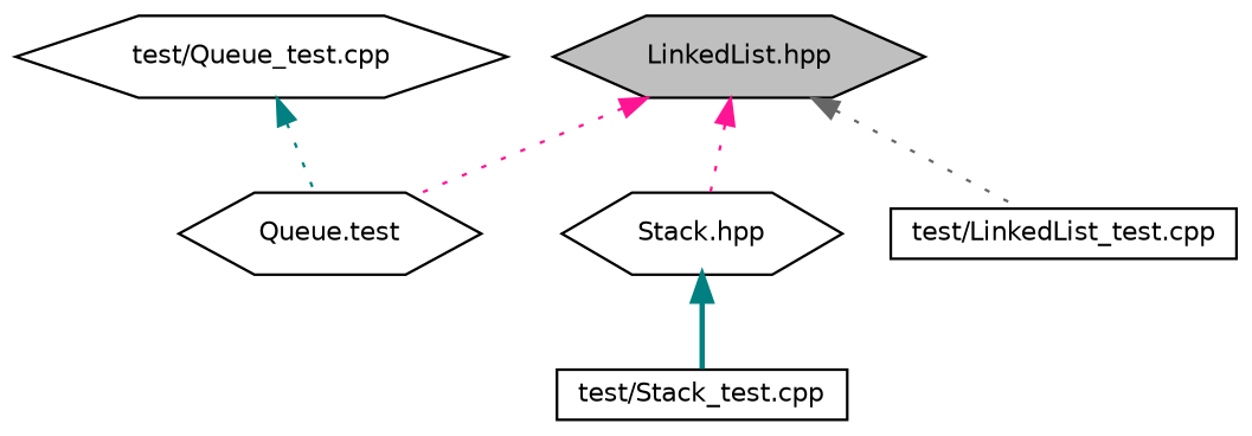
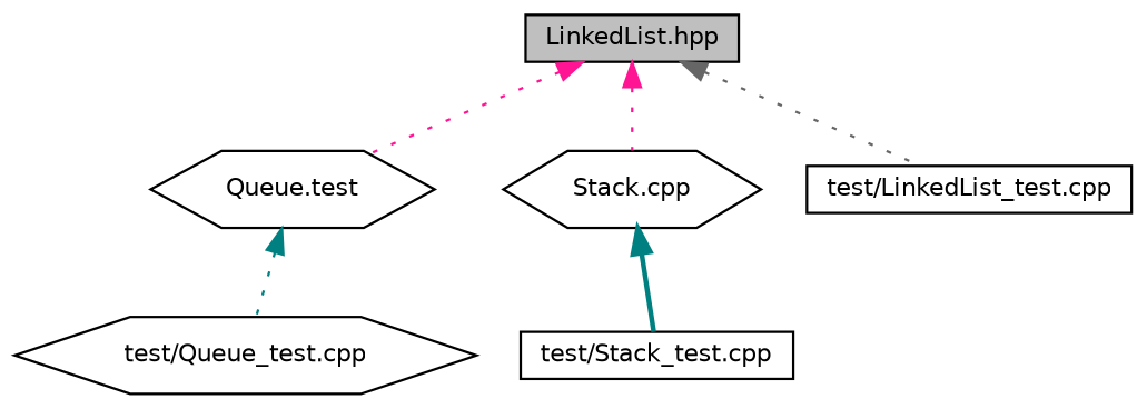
  digraph {
    node [color=black fillcolor=white fontname=Helvetica fontsize=10 shape=box style=filled]
    edge [color=deeppink dir=back fontname=Helvetica fontsize=10 labelfontname=Helvetica labelfontsize=10 style=dotted]
-   n1 [fillcolor=grey75 fontcolor=black height=0.2 label="LinkedList.hpp" shape=hexagon width=0.4]
+   n1 [fillcolor=grey75 fontcolor=black height=0.2 label="LinkedList.hpp" width=0.4]
    n2 [height=0.2 label="Queue.test" shape=hexagon width=0.4]
-   n3 [height=0.2 label="Stack.hpp" shape=hexagon width=0.4]
+   n3 [height=0.2 label="Stack.cpp" shape=hexagon width=0.4]
    n4 [height=0.2 label="test/LinkedList_test.cpp" width=0.4]
    n5 [height=0.2 label="test/Queue_test.cpp" shape=hexagon width=0.4]
    n6 [height=0.2 label="test/Stack_test.cpp" width=0.4]
    n1 -> n2
    n1 -> n3
    n1 -> n4 [color=gray40]
-   n5 -> n2 [color=teal]
+   n2 -> n5 [color=teal]
    n3 -> n6 [color=teal style=bold]
  }
